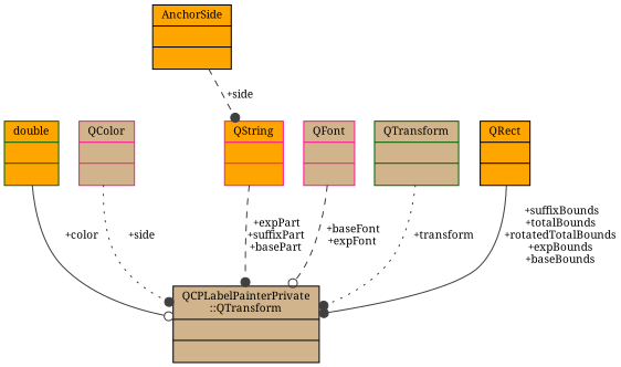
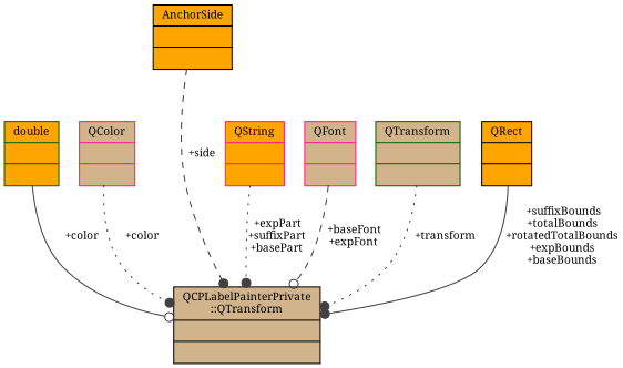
  digraph {
    fontname="Noto Serif"
    node [color=black fillcolor=tan fontname="Noto Serif" fontsize=10 shape=record style=filled]
    edge [arrowhead=dot color=grey25 fontname="Noto Serif" fontsize=10 labelfontname=Helvetica labelfontsize=10 style=dotted]
    n1 [fontcolor=black height=0.2 label="{QCPLabelPainterPrivate\l::QTransform\n||}" width=0.4]
    n2 [color=darkgreen fillcolor=orange height=0.2 label="{double\n||}" width=0.4]
    n3 [color=deeppink height=0.2 label="{QColor\n||}" width=0.4]
    n4 [color=deeppink fillcolor=orange height=0.2 label="{QString\n||}" width=0.4]
    n5 [fillcolor=orange height=0.2 label="{AnchorSide\n||}" width=0.4]
    n6 [color=deeppink height=0.2 label="{QFont\n||}" width=0.4]
    n7 [color=darkgreen height=0.2 label="{QTransform\n||}" width=0.4]
    n8 [fillcolor=orange height=0.2 label="{QRect\n||}" width=0.4]
    n2 -> n1 [arrowhead=odot label=" +color" style=solid]
-   n3 -> n1 [label=" +side"]
-   n4 -> n1 [label=" +expPart\n+suffixPart\n+basePart" style=dashed]
-   n5 -> n4 [label=" +side" style=dashed]
+   n3 -> n1 [label=" +color"]
+   n4 -> n1 [label=" +expPart\n+suffixPart\n+basePart"]
+   n5 -> n1 [label=" +side" style=dashed]
    n6 -> n1 [arrowhead=odot label=" +baseFont\n+expFont" style=dashed]
    n7 -> n1 [label=" +transform"]
    n8 -> n1 [label=" +suffixBounds\n+totalBounds\n+rotatedTotalBounds\n+expBounds\n+baseBounds" style=solid]
  }
